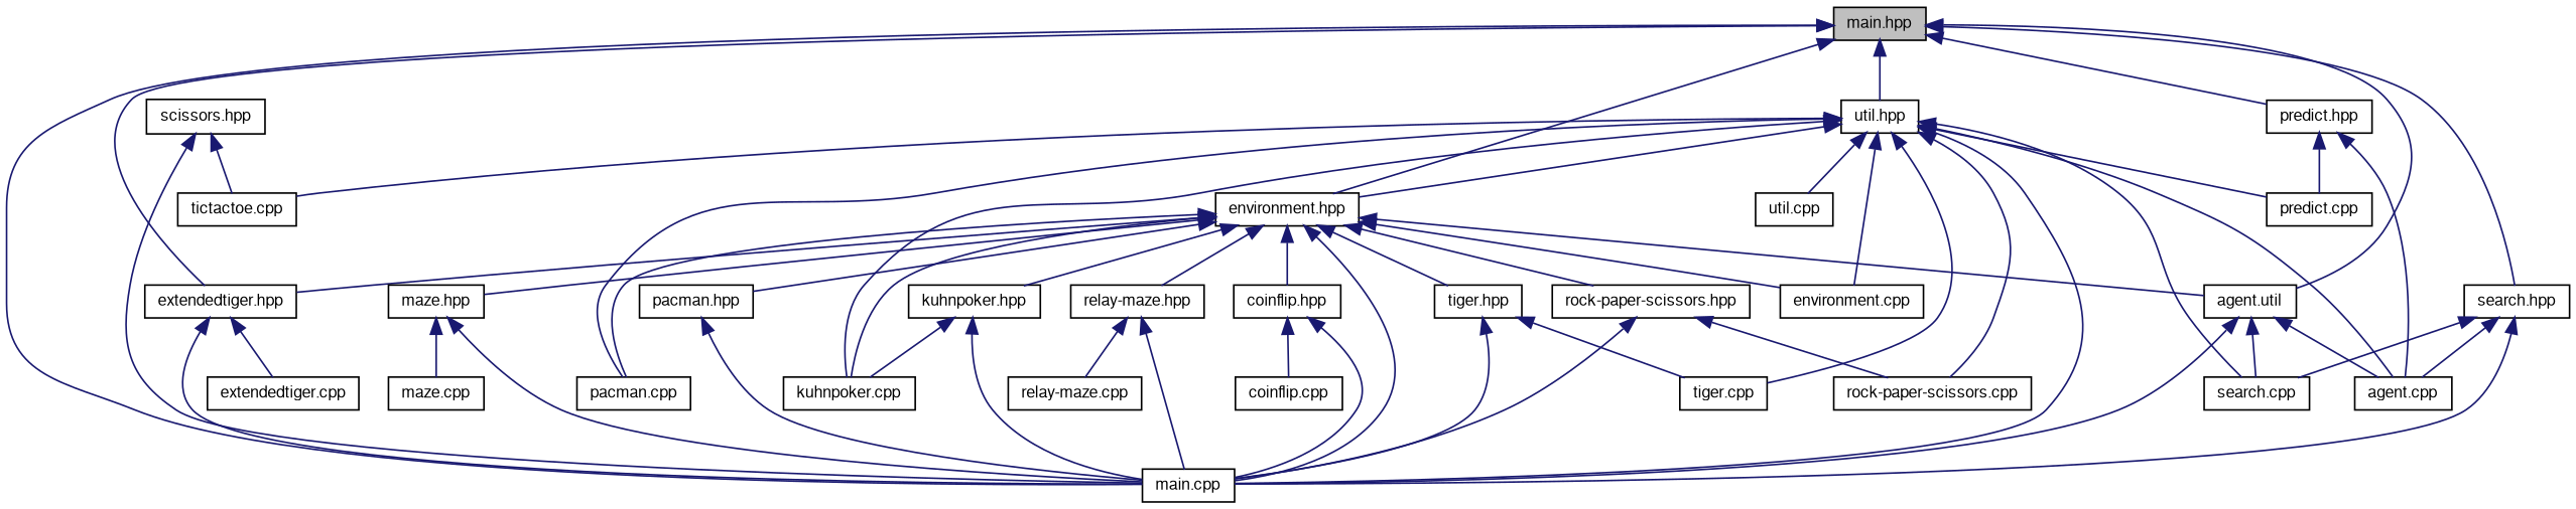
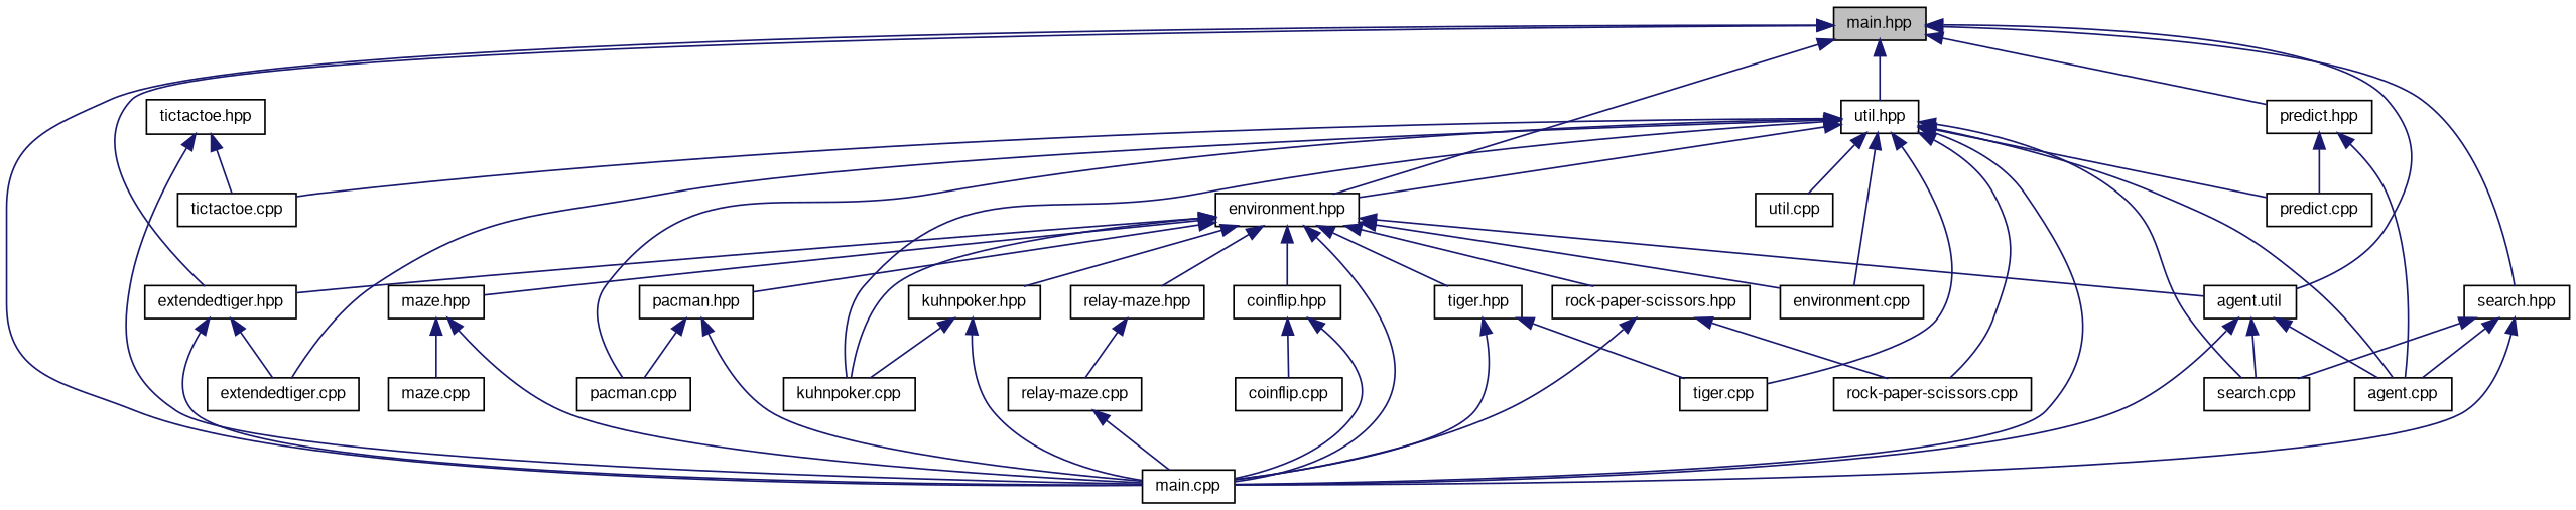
  digraph {
    node [color=black fillcolor=white fontname=FreeSans fontsize=10 shape=record style=filled]
    edge [color=midnightblue dir=back fontname=FreeSans fontsize=10 labelfontname=FreeSans labelfontsize=10 style=solid]
    n1 [fillcolor=grey75 fontcolor=black height=0.2 label="main.hpp" width=0.4]
    n2 [height=0.2 label="environment.hpp" width=0.4]
    n3 [height=0.2 label="agent.util" width=0.4]
    n4 [height=0.2 label="main.cpp" width=0.4]
    n5 [height=0.2 label="extendedtiger.hpp" width=0.4]
    n6 [height=0.2 label="util.hpp" width=0.4]
    n7 [height=0.2 label="predict.hpp" width=0.4]
    n8 [height=0.2 label="search.hpp" width=0.4]
    n9 [height=0.2 label="coinflip.hpp" width=0.4]
    n10 [height=0.2 label="environment.cpp" width=0.4]
    n11 [height=0.2 label="kuhnpoker.hpp" width=0.4]
    n12 [height=0.2 label="maze.hpp" width=0.4]
    n13 [height=0.2 label="relay-maze.hpp" width=0.4]
    n14 [height=0.2 label="pacman.hpp" width=0.4]
    n15 [height=0.2 label="rock-paper-scissors.hpp" width=0.4]
    n16 [height=0.2 label="tiger.hpp" width=0.4]
    n17 [height=0.2 label="kuhnpoker.cpp" width=0.4]
    n18 [height=0.2 label="agent.cpp" width=0.4]
    n19 [height=0.2 label="search.cpp" width=0.4]
    n20 [height=0.2 label="extendedtiger.cpp" width=0.4]
    n21 [height=0.2 label="pacman.cpp" width=0.4]
    n22 [height=0.2 label="rock-paper-scissors.cpp" width=0.4]
    n23 [height=0.2 label="tictactoe.cpp" width=0.4]
    n24 [height=0.2 label="tiger.cpp" width=0.4]
    n25 [height=0.2 label="predict.cpp" width=0.4]
    n26 [height=0.2 label="util.cpp" width=0.4]
    n27 [height=0.2 label="coinflip.cpp" width=0.4]
    n28 [height=0.2 label="maze.cpp" width=0.4]
    n29 [height=0.2 label="relay-maze.cpp" width=0.4]
-   n30 [height=0.2 label="scissors.hpp" width=0.4]
+   n30 [height=0.2 label="tictactoe.hpp" width=0.4]
    n1 -> n2
    n1 -> n3
    n1 -> n4
    n1 -> n5
    n1 -> n6
    n1 -> n7
    n1 -> n8
    n2 -> n3
    n2 -> n4
    n2 -> n5
    n2 -> n9
    n2 -> n10
    n2 -> n11
    n2 -> n12
    n2 -> n13
    n2 -> n14
    n2 -> n15
    n2 -> n16
    n2 -> n17
    n3 -> n4
    n3 -> n18
    n3 -> n19
    n5 -> n4
    n5 -> n20
    n6 -> n2
    n6 -> n4
    n6 -> n10
    n6 -> n17
    n6 -> n18
    n6 -> n19
+   n6 -> n20
    n6 -> n21
    n6 -> n22
    n6 -> n23
    n6 -> n24
    n6 -> n25
    n6 -> n26
    n7 -> n18
    n7 -> n25
    n8 -> n4
    n8 -> n18
    n8 -> n19
    n9 -> n4
    n9 -> n27
    n11 -> n4
    n11 -> n17
    n12 -> n4
    n12 -> n28
-   n13 -> n4
+   n29 -> n4
    n13 -> n29
    n14 -> n4
-   n2 -> n21
+   n14 -> n21
    n15 -> n4
    n15 -> n22
    n16 -> n4
    n16 -> n24
    n30 -> n4
    n30 -> n23
  }
